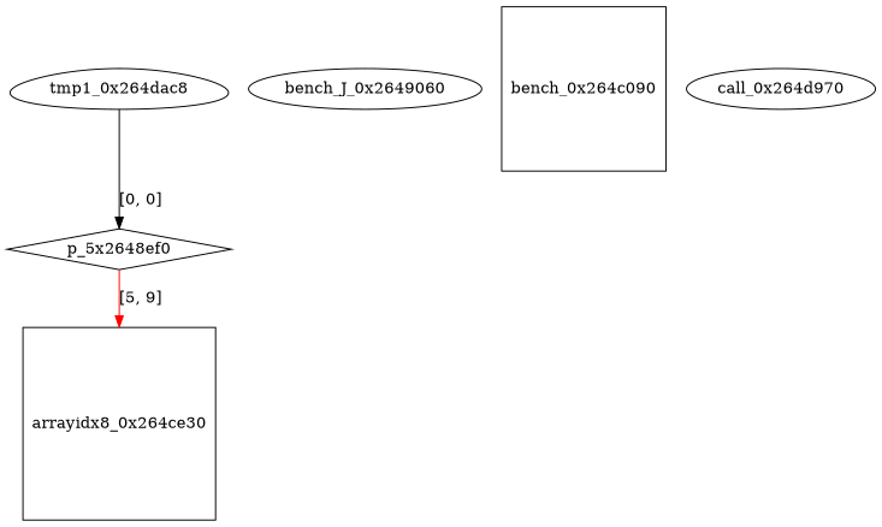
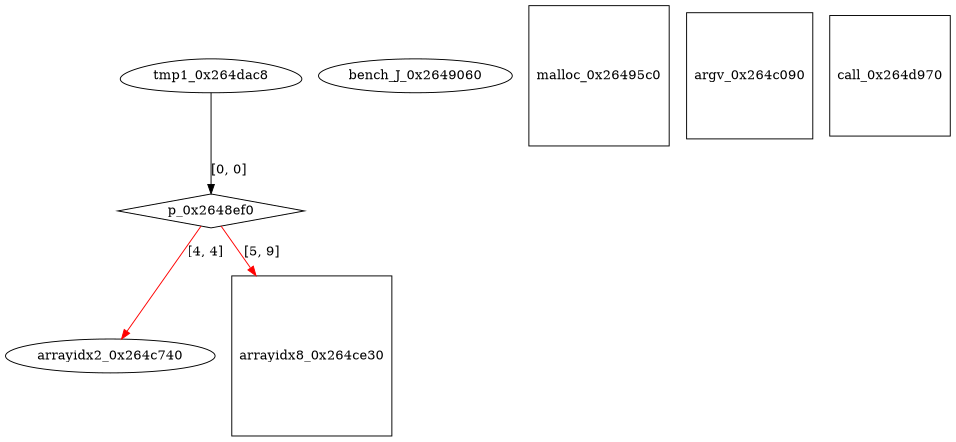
  digraph {
    node [shape=square]
    edge [color=red]
-   p_0x2648ef0 [shape=diamond label=p_5x2648ef0]
+   p_0x2648ef0 [shape=diamond]
+   arrayidx2_0x264c740 [shape=ellipse]
    arrayidx8_0x264ce30
    tmp1_0x264dac8 [shape=egg]
    bench_J_0x2649060 [shape=ellipse]
-   argv_0x264c090 [label=bench_0x264c090]
-   call_0x264d970 [shape=ellipse]
+   malloc_0x26495c0
+   argv_0x264c090
+   call_0x264d970
+   p_0x2648ef0 -> arrayidx2_0x264c740 [label="[4, 4]"]
    p_0x2648ef0 -> arrayidx8_0x264ce30 [label="[5, 9]"]
    tmp1_0x264dac8 -> p_0x2648ef0 [label="[0, 0]" color=""]
  }
